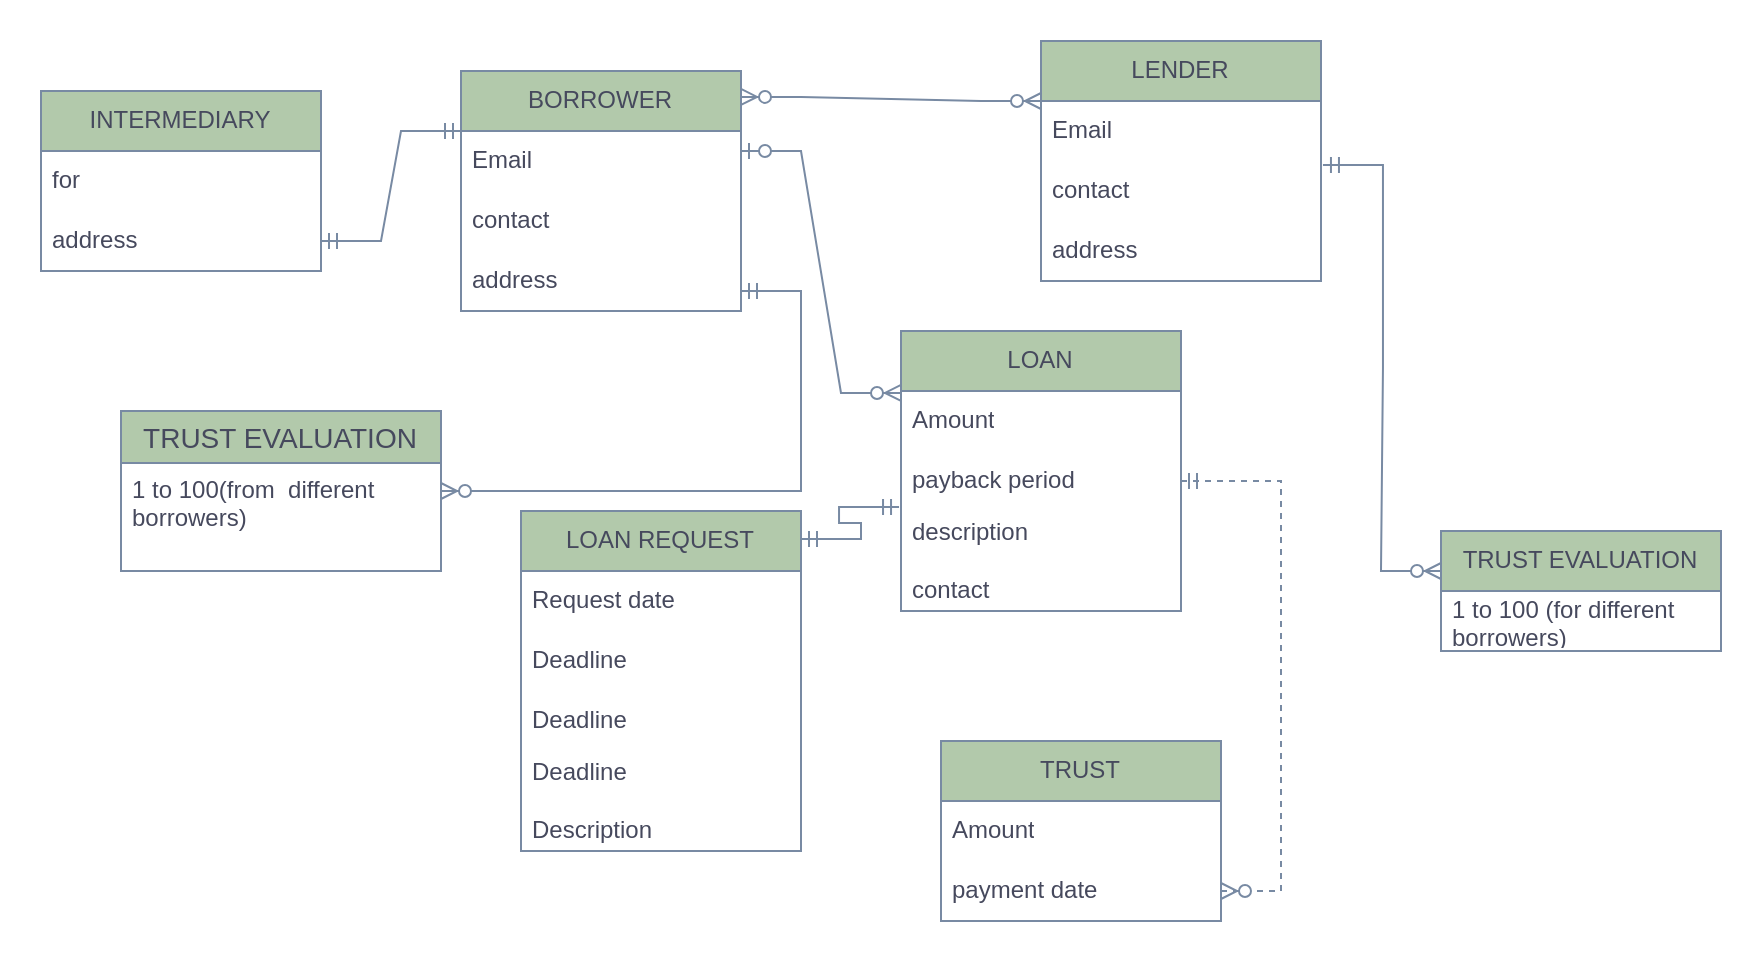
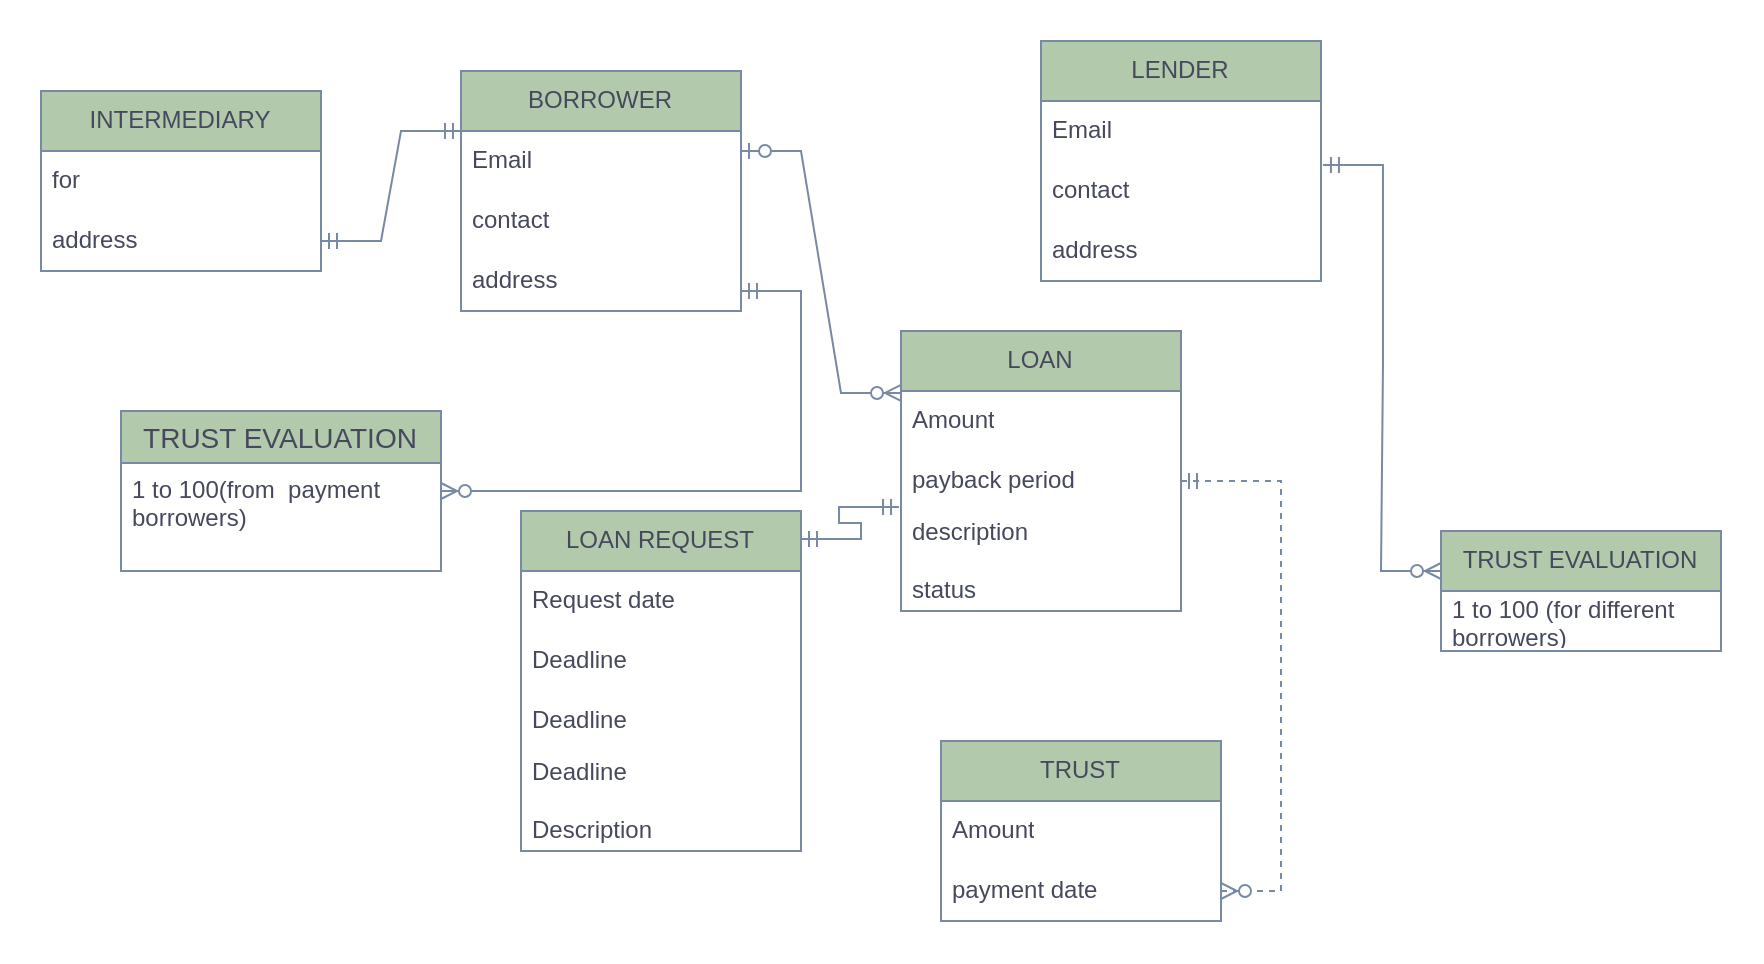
  <mxCell id="0" />
  <mxCell id="1" parent="0" />
  <mxCell id="2" value="BORROWER" style="swimlane;fontStyle=0;childLayout=stackLayout;horizontal=1;startSize=30;horizontalStack=0;resizeParent=1;resizeParentMax=0;resizeLast=0;collapsible=1;marginBottom=0;whiteSpace=wrap;html=1;labelBackgroundColor=none;fillColor=#B2C9AB;strokeColor=#788AA3;fontColor=#46495D;" parent="1" vertex="1"><mxGeometry x="230" y="35" width="140" height="120" as="geometry" /></mxCell>
  <mxCell id="3" value="Email&lt;br&gt;" style="text;strokeColor=none;fillColor=none;align=left;verticalAlign=middle;spacingLeft=4;spacingRight=4;overflow=hidden;points=[[0,0.5],[1,0.5]];portConstraint=eastwest;rotatable=0;whiteSpace=wrap;html=1;labelBackgroundColor=none;fontColor=#46495D;" parent="2" vertex="1"><mxGeometry y="30" width="140" height="30" as="geometry" /></mxCell>
  <mxCell id="4" value="contact" style="text;strokeColor=none;fillColor=none;align=left;verticalAlign=middle;spacingLeft=4;spacingRight=4;overflow=hidden;points=[[0,0.5],[1,0.5]];portConstraint=eastwest;rotatable=0;whiteSpace=wrap;html=1;labelBackgroundColor=none;fontColor=#46495D;" parent="2" vertex="1"><mxGeometry y="60" width="140" height="30" as="geometry" /></mxCell>
  <mxCell id="5" value="address" style="text;strokeColor=none;fillColor=none;align=left;verticalAlign=middle;spacingLeft=4;spacingRight=4;overflow=hidden;points=[[0,0.5],[1,0.5]];portConstraint=eastwest;rotatable=0;whiteSpace=wrap;html=1;labelBackgroundColor=none;fontColor=#46495D;" parent="2" vertex="1"><mxGeometry y="90" width="140" height="30" as="geometry" /></mxCell>
  <mxCell id="6" value="LENDER" style="swimlane;fontStyle=0;childLayout=stackLayout;horizontal=1;startSize=30;horizontalStack=0;resizeParent=1;resizeParentMax=0;resizeLast=0;collapsible=1;marginBottom=0;whiteSpace=wrap;html=1;labelBackgroundColor=none;fillColor=#B2C9AB;strokeColor=#788AA3;fontColor=#46495D;" parent="1" vertex="1"><mxGeometry x="520" y="20" width="140" height="120" as="geometry" /></mxCell>
  <mxCell id="7" value="Email" style="text;strokeColor=none;fillColor=none;align=left;verticalAlign=middle;spacingLeft=4;spacingRight=4;overflow=hidden;points=[[0,0.5],[1,0.5]];portConstraint=eastwest;rotatable=0;whiteSpace=wrap;html=1;labelBackgroundColor=none;fontColor=#46495D;" parent="6" vertex="1"><mxGeometry y="30" width="140" height="30" as="geometry" /></mxCell>
  <mxCell id="8" value="contact" style="text;strokeColor=none;fillColor=none;align=left;verticalAlign=middle;spacingLeft=4;spacingRight=4;overflow=hidden;points=[[0,0.5],[1,0.5]];portConstraint=eastwest;rotatable=0;whiteSpace=wrap;html=1;labelBackgroundColor=none;fontColor=#46495D;" parent="6" vertex="1"><mxGeometry y="60" width="140" height="30" as="geometry" /></mxCell>
  <mxCell id="9" value="address" style="text;strokeColor=none;fillColor=none;align=left;verticalAlign=middle;spacingLeft=4;spacingRight=4;overflow=hidden;points=[[0,0.5],[1,0.5]];portConstraint=eastwest;rotatable=0;whiteSpace=wrap;html=1;labelBackgroundColor=none;fontColor=#46495D;" parent="6" vertex="1"><mxGeometry y="90" width="140" height="30" as="geometry" /></mxCell>
  <mxCell id="10" value="INTERMEDIARY" style="swimlane;fontStyle=0;childLayout=stackLayout;horizontal=1;startSize=30;horizontalStack=0;resizeParent=1;resizeParentMax=0;resizeLast=0;collapsible=1;marginBottom=0;whiteSpace=wrap;html=1;labelBackgroundColor=none;fillColor=#B2C9AB;strokeColor=#788AA3;fontColor=#46495D;" parent="1" vertex="1"><mxGeometry x="20" y="45" width="140" height="90" as="geometry" /></mxCell>
  <mxCell id="11" value="for" style="text;strokeColor=none;fillColor=none;align=left;verticalAlign=middle;spacingLeft=4;spacingRight=4;overflow=hidden;points=[[0,0.5],[1,0.5]];portConstraint=eastwest;rotatable=0;whiteSpace=wrap;html=1;labelBackgroundColor=none;fontColor=#46495D;" parent="10" vertex="1"><mxGeometry y="30" width="140" height="30" as="geometry" /></mxCell>
  <mxCell id="12" value="address" style="text;strokeColor=none;fillColor=none;align=left;verticalAlign=middle;spacingLeft=4;spacingRight=4;overflow=hidden;points=[[0,0.5],[1,0.5]];portConstraint=eastwest;rotatable=0;whiteSpace=wrap;html=1;labelBackgroundColor=none;fontColor=#46495D;" parent="10" vertex="1"><mxGeometry y="60" width="140" height="30" as="geometry" /></mxCell>
  <mxCell id="13" value="LOAN REQUEST" style="swimlane;fontStyle=0;childLayout=stackLayout;horizontal=1;startSize=30;horizontalStack=0;resizeParent=1;resizeParentMax=0;resizeLast=0;collapsible=1;marginBottom=0;whiteSpace=wrap;html=1;labelBackgroundColor=none;fillColor=#B2C9AB;strokeColor=#788AA3;fontColor=#46495D;" parent="1" vertex="1"><mxGeometry x="260" y="255" width="140" height="170" as="geometry" /></mxCell>
  <mxCell id="14" value="Request date" style="text;strokeColor=none;fillColor=none;align=left;verticalAlign=middle;spacingLeft=4;spacingRight=4;overflow=hidden;points=[[0,0.5],[1,0.5]];portConstraint=eastwest;rotatable=0;whiteSpace=wrap;html=1;labelBackgroundColor=none;fontColor=#46495D;" parent="13" vertex="1"><mxGeometry y="30" width="140" height="30" as="geometry" /></mxCell>
  <mxCell id="15" value="Deadline" style="text;strokeColor=none;fillColor=none;align=left;verticalAlign=middle;spacingLeft=4;spacingRight=4;overflow=hidden;points=[[0,0.5],[1,0.5]];portConstraint=eastwest;rotatable=0;whiteSpace=wrap;html=1;labelBackgroundColor=none;fontColor=#46495D;" parent="13" vertex="1"><mxGeometry y="60" width="140" height="30" as="geometry" /></mxCell>
  <mxCell id="16" value="Deadline" style="text;strokeColor=none;fillColor=none;align=left;verticalAlign=middle;spacingLeft=4;spacingRight=4;overflow=hidden;points=[[0,0.5],[1,0.5]];portConstraint=eastwest;rotatable=0;whiteSpace=wrap;html=1;labelBackgroundColor=none;fontColor=#46495D;" parent="13" vertex="1"><mxGeometry y="90" width="140" height="30" as="geometry" /></mxCell>
  <mxCell id="17" value="Deadline&lt;br&gt;&lt;br&gt;Description" style="text;strokeColor=none;fillColor=none;align=left;verticalAlign=middle;spacingLeft=4;spacingRight=4;overflow=hidden;points=[[0,0.5],[1,0.5]];portConstraint=eastwest;rotatable=0;whiteSpace=wrap;html=1;labelBackgroundColor=none;fontColor=#46495D;" parent="13" vertex="1"><mxGeometry y="120" width="140" height="50" as="geometry" /></mxCell>
  <mxCell id="18" value="LOAN" style="swimlane;fontStyle=0;childLayout=stackLayout;horizontal=1;startSize=30;horizontalStack=0;resizeParent=1;resizeParentMax=0;resizeLast=0;collapsible=1;marginBottom=0;whiteSpace=wrap;html=1;labelBackgroundColor=none;fillColor=#B2C9AB;strokeColor=#788AA3;fontColor=#46495D;" parent="1" vertex="1"><mxGeometry x="450" y="165" width="140" height="140" as="geometry" /></mxCell>
  <mxCell id="19" value="Amount" style="text;strokeColor=none;fillColor=none;align=left;verticalAlign=middle;spacingLeft=4;spacingRight=4;overflow=hidden;points=[[0,0.5],[1,0.5]];portConstraint=eastwest;rotatable=0;whiteSpace=wrap;html=1;labelBackgroundColor=none;fontColor=#46495D;" parent="18" vertex="1"><mxGeometry y="30" width="140" height="30" as="geometry" /></mxCell>
  <mxCell id="20" value="payback period" style="text;strokeColor=none;fillColor=none;align=left;verticalAlign=middle;spacingLeft=4;spacingRight=4;overflow=hidden;points=[[0,0.5],[1,0.5]];portConstraint=eastwest;rotatable=0;whiteSpace=wrap;html=1;labelBackgroundColor=none;fontColor=#46495D;" parent="18" vertex="1"><mxGeometry y="60" width="140" height="30" as="geometry" /></mxCell>
- <mxCell id="21" value="description&lt;br&gt;&lt;br&gt;contact" style="text;strokeColor=none;fillColor=none;align=left;verticalAlign=middle;spacingLeft=4;spacingRight=4;overflow=hidden;points=[[0,0.5],[1,0.5]];portConstraint=eastwest;rotatable=0;whiteSpace=wrap;html=1;labelBackgroundColor=none;fontColor=#46495D;" parent="18" vertex="1"><mxGeometry y="90" width="140" height="50" as="geometry" /></mxCell>
+ <mxCell id="21" value="description&lt;br&gt;&lt;br&gt;status" style="text;strokeColor=none;fillColor=none;align=left;verticalAlign=middle;spacingLeft=4;spacingRight=4;overflow=hidden;points=[[0,0.5],[1,0.5]];portConstraint=eastwest;rotatable=0;whiteSpace=wrap;html=1;labelBackgroundColor=none;fontColor=#46495D;" parent="18" vertex="1"><mxGeometry y="90" width="140" height="50" as="geometry" /></mxCell>
  <mxCell id="22" value="TRUST" style="swimlane;fontStyle=0;childLayout=stackLayout;horizontal=1;startSize=30;horizontalStack=0;resizeParent=1;resizeParentMax=0;resizeLast=0;collapsible=1;marginBottom=0;whiteSpace=wrap;html=1;labelBackgroundColor=none;fillColor=#B2C9AB;strokeColor=#788AA3;fontColor=#46495D;" parent="1" vertex="1"><mxGeometry x="470" y="370" width="140" height="90" as="geometry" /></mxCell>
  <mxCell id="23" value="Amount" style="text;strokeColor=none;fillColor=none;align=left;verticalAlign=middle;spacingLeft=4;spacingRight=4;overflow=hidden;points=[[0,0.5],[1,0.5]];portConstraint=eastwest;rotatable=0;whiteSpace=wrap;html=1;labelBackgroundColor=none;fontColor=#46495D;" parent="22" vertex="1"><mxGeometry y="30" width="140" height="30" as="geometry" /></mxCell>
  <mxCell id="24" value="payment date" style="text;strokeColor=none;fillColor=none;align=left;verticalAlign=middle;spacingLeft=4;spacingRight=4;overflow=hidden;points=[[0,0.5],[1,0.5]];portConstraint=eastwest;rotatable=0;whiteSpace=wrap;html=1;labelBackgroundColor=none;fontColor=#46495D;" parent="22" vertex="1"><mxGeometry y="60" width="140" height="30" as="geometry" /></mxCell>
  <mxCell id="25" value="TRUST EVALUATION" style="swimlane;fontStyle=0;childLayout=stackLayout;horizontal=1;startSize=30;horizontalStack=0;resizeParent=1;resizeParentMax=0;resizeLast=0;collapsible=1;marginBottom=0;whiteSpace=wrap;html=1;labelBackgroundColor=none;fillColor=#B2C9AB;strokeColor=#788AA3;fontColor=#46495D;" parent="1" vertex="1"><mxGeometry x="720" y="265" width="140" height="60" as="geometry" /></mxCell>
  <mxCell id="26" value="1 to 100 (for different borrowers)" style="text;strokeColor=none;fillColor=none;align=left;verticalAlign=middle;spacingLeft=4;spacingRight=4;overflow=hidden;points=[[0,0.5],[1,0.5]];portConstraint=eastwest;rotatable=0;whiteSpace=wrap;html=1;labelBackgroundColor=none;fontColor=#46495D;" parent="25" vertex="1"><mxGeometry y="30" width="140" height="30" as="geometry" /></mxCell>
  <mxCell id="27" value="" style="edgeStyle=entityRelationEdgeStyle;fontSize=12;html=1;endArrow=ERzeroToMany;startArrow=ERzeroToOne;rounded=0;strokeColor=#788AA3;fontColor=#46495D;fillColor=#B2C9AB;entryX=0;entryY=0.033;entryDx=0;entryDy=0;entryPerimeter=0;" parent="1" target="19" edge="1"><mxGeometry width="100" height="100" relative="1" as="geometry"><mxPoint x="370" y="75" as="sourcePoint" /><mxPoint x="530" y="185" as="targetPoint" /></mxGeometry></mxCell>
  <mxCell id="28" value="" style="edgeStyle=entityRelationEdgeStyle;fontSize=12;html=1;endArrow=ERmandOne;startArrow=ERmandOne;rounded=0;strokeColor=#788AA3;fontColor=#46495D;fillColor=#B2C9AB;entryX=-0.007;entryY=-0.04;entryDx=0;entryDy=0;entryPerimeter=0;" parent="1" target="21" edge="1"><mxGeometry width="100" height="100" relative="1" as="geometry"><mxPoint x="400" y="269" as="sourcePoint" /><mxPoint x="530" y="185" as="targetPoint" /></mxGeometry></mxCell>
  <mxCell id="29" value="" style="edgeStyle=entityRelationEdgeStyle;fontSize=12;html=1;endArrow=ERzeroToMany;startArrow=ERmandOne;rounded=0;strokeColor=#788AA3;fontColor=#46495D;fillColor=#B2C9AB;dashed=1;" parent="1" source="20" target="24" edge="1"><mxGeometry width="100" height="100" relative="1" as="geometry"><mxPoint x="430" y="285" as="sourcePoint" /><mxPoint x="530" y="185" as="targetPoint" /></mxGeometry></mxCell>
  <mxCell id="30" value="" style="edgeStyle=entityRelationEdgeStyle;fontSize=12;html=1;endArrow=ERzeroToMany;startArrow=ERmandOne;rounded=0;strokeColor=#788AA3;fontColor=#46495D;fillColor=#B2C9AB;exitX=1.007;exitY=0.067;exitDx=0;exitDy=0;exitPerimeter=0;" parent="1" source="8" edge="1"><mxGeometry width="100" height="100" relative="1" as="geometry"><mxPoint x="650" y="275" as="sourcePoint" /><mxPoint x="720" y="285" as="targetPoint" /></mxGeometry></mxCell>
  <mxCell id="31" value="TRUST EVALUATION" style="swimlane;fontStyle=0;childLayout=stackLayout;horizontal=1;startSize=26;horizontalStack=0;resizeParent=1;resizeParentMax=0;resizeLast=0;collapsible=1;marginBottom=0;align=center;fontSize=14;strokeColor=#788AA3;fontColor=#46495D;fillColor=#B2C9AB;" parent="1" vertex="1"><mxGeometry x="60" y="205" width="160" height="80" as="geometry" /></mxCell>
- <mxCell id="32" value="1 to 100(from  different &#10;borrowers)&#10;&#10;&#10;" style="text;strokeColor=none;fillColor=none;spacingLeft=4;spacingRight=4;overflow=hidden;rotatable=0;points=[[0,0.5],[1,0.5]];portConstraint=eastwest;fontSize=12;fontColor=#46495D;" parent="31" vertex="1"><mxGeometry y="26" width="160" height="54" as="geometry" /></mxCell>
+ <mxCell id="32" value="1 to 100(from  payment &#10;borrowers)&#10;&#10;&#10;" style="text;strokeColor=none;fillColor=none;spacingLeft=4;spacingRight=4;overflow=hidden;rotatable=0;points=[[0,0.5],[1,0.5]];portConstraint=eastwest;fontSize=12;fontColor=#46495D;" parent="31" vertex="1"><mxGeometry y="26" width="160" height="54" as="geometry" /></mxCell>
  <mxCell id="33" value="" style="edgeStyle=entityRelationEdgeStyle;fontSize=12;html=1;endArrow=ERzeroToMany;startArrow=ERmandOne;rounded=0;strokeColor=#788AA3;fontColor=#46495D;fillColor=#B2C9AB;" parent="1" target="31" edge="1"><mxGeometry width="100" height="100" relative="1" as="geometry"><mxPoint x="370" y="145" as="sourcePoint" /><mxPoint x="220" y="258" as="targetPoint" /></mxGeometry></mxCell>
  <mxCell id="34" value="" style="edgeStyle=entityRelationEdgeStyle;fontSize=12;html=1;endArrow=ERmandOne;startArrow=ERmandOne;rounded=0;strokeColor=#788AA3;fontColor=#46495D;fillColor=#B2C9AB;exitX=1;exitY=0.5;exitDx=0;exitDy=0;" parent="1" source="12" edge="1"><mxGeometry width="100" height="100" relative="1" as="geometry"><mxPoint x="150" y="165" as="sourcePoint" /><mxPoint x="230" y="65" as="targetPoint" /></mxGeometry></mxCell>
- <mxCell id="35" value="" style="edgeStyle=entityRelationEdgeStyle;fontSize=12;html=1;endArrow=ERzeroToMany;endFill=1;startArrow=ERzeroToMany;rounded=0;strokeColor=#788AA3;fontColor=#46495D;fillColor=#B2C9AB;exitX=1;exitY=0.108;exitDx=0;exitDy=0;exitPerimeter=0;entryX=0;entryY=0.25;entryDx=0;entryDy=0;" parent="1" source="2" target="6" edge="1"><mxGeometry width="100" height="100" relative="1" as="geometry"><mxPoint x="400" y="145" as="sourcePoint" /><mxPoint x="500" y="45" as="targetPoint" /></mxGeometry></mxCell>
